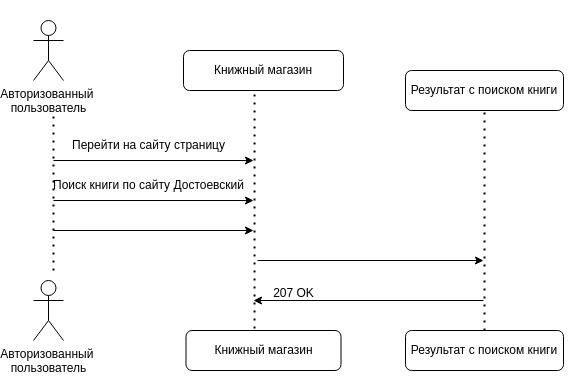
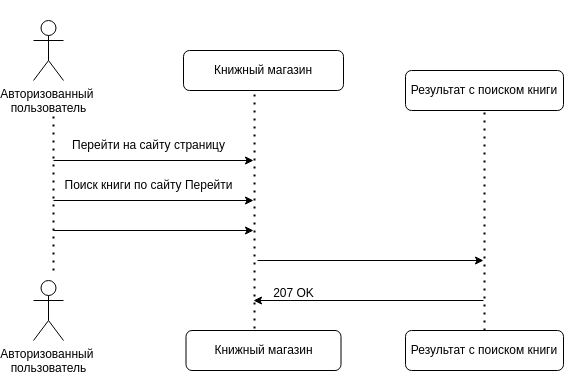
  <mxCell id="0" />
  <mxCell id="1" parent="0" />
  <mxCell id="2" value="Авторизованный&amp;nbsp;&lt;br&gt;пользователь&lt;br&gt;" style="shape=umlActor;verticalLabelPosition=bottom;verticalAlign=top;html=1;outlineConnect=0;" vertex="1" parent="1"><mxGeometry x="20" y="20" width="30" height="60" as="geometry" /></mxCell>
  <mxCell id="3" value="" style="endArrow=classic;html=1;rounded=0;" edge="1" parent="1"><mxGeometry width="50" height="50" relative="1" as="geometry"><mxPoint x="40" y="160" as="sourcePoint" /><mxPoint x="240" y="160" as="targetPoint" /></mxGeometry></mxCell>
  <mxCell id="4" value="Авторизованный&amp;nbsp;&lt;br&gt;пользователь&lt;br&gt;" style="shape=umlActor;verticalLabelPosition=bottom;verticalAlign=top;html=1;outlineConnect=0;" vertex="1" parent="1"><mxGeometry x="20" y="280" width="30" height="60" as="geometry" /></mxCell>
  <mxCell id="5" value="" style="endArrow=none;dashed=1;html=1;dashPattern=1 3;strokeWidth=2;rounded=0;" edge="1" parent="1"><mxGeometry width="50" height="50" relative="1" as="geometry"><mxPoint x="40" y="270" as="sourcePoint" /><mxPoint x="40" y="110" as="targetPoint" /></mxGeometry></mxCell>
  <mxCell id="6" value="Перейти на сайту страницу" style="text;html=1;align=center;verticalAlign=middle;resizable=0;points=[];autosize=1;strokeColor=none;fillColor=none;" vertex="1" parent="1"><mxGeometry x="40" y="130" width="190" height="30" as="geometry" /></mxCell>
  <mxCell id="7" value="" style="endArrow=classic;html=1;rounded=0;" edge="1" parent="1"><mxGeometry width="50" height="50" relative="1" as="geometry"><mxPoint x="40" y="200" as="sourcePoint" /><mxPoint x="240" y="200" as="targetPoint" /></mxGeometry></mxCell>
- <mxCell id="8" value="Поиск книги по сайту Достоевский" style="text;html=1;align=center;verticalAlign=middle;resizable=0;points=[];autosize=1;strokeColor=none;fillColor=none;" vertex="1" parent="1"><mxGeometry x="30" y="170" width="210" height="30" as="geometry" /></mxCell>
+ <mxCell id="8" value="Поиск книги по сайту Перейти" style="text;html=1;align=center;verticalAlign=middle;resizable=0;points=[];autosize=1;strokeColor=none;fillColor=none;" vertex="1" parent="1"><mxGeometry x="30" y="170" width="210" height="30" as="geometry" /></mxCell>
  <mxCell id="9" value="" style="endArrow=classic;html=1;rounded=0;" edge="1" parent="1"><mxGeometry width="50" height="50" relative="1" as="geometry"><mxPoint x="40" y="230" as="sourcePoint" /><mxPoint x="240" y="230" as="targetPoint" /></mxGeometry></mxCell>
  <mxCell id="10" value="Книжный магазин" style="rounded=1;whiteSpace=wrap;html=1;fillColor=none;" vertex="1" parent="1"><mxGeometry x="170" y="50" width="160" height="40" as="geometry" /></mxCell>
  <mxCell id="11" value="Книжный магазин" style="rounded=1;whiteSpace=wrap;html=1;fillColor=none;" vertex="1" parent="1"><mxGeometry x="172.5" y="330" width="155" height="40" as="geometry" /></mxCell>
  <mxCell id="12" value="" style="endArrow=none;dashed=1;html=1;dashPattern=1 3;strokeWidth=2;rounded=0;exitX=0.442;exitY=-0.05;exitDx=0;exitDy=0;entryX=0.444;entryY=1.1;entryDx=0;entryDy=0;entryPerimeter=0;exitPerimeter=0;" edge="1" parent="1" source="11" target="10"><mxGeometry width="50" height="50" relative="1" as="geometry"><mxPoint x="210" y="140" as="sourcePoint" /><mxPoint x="260" y="90" as="targetPoint" /></mxGeometry></mxCell>
  <mxCell id="13" value="" style="endArrow=classic;html=1;rounded=0;" edge="1" parent="1"><mxGeometry width="50" height="50" relative="1" as="geometry"><mxPoint x="244" y="260" as="sourcePoint" /><mxPoint x="470" y="260" as="targetPoint" /></mxGeometry></mxCell>
  <mxCell id="14" value="" style="endArrow=classic;html=1;rounded=0;" edge="1" parent="1"><mxGeometry width="50" height="50" relative="1" as="geometry"><mxPoint x="470" y="300" as="sourcePoint" /><mxPoint x="240" y="300" as="targetPoint" /></mxGeometry></mxCell>
  <mxCell id="15" value="207 OK" style="text;html=1;align=center;verticalAlign=middle;resizable=0;points=[];autosize=1;strokeColor=none;fillColor=none;" vertex="1" parent="1"><mxGeometry x="250" y="278" width="60" height="30" as="geometry" /></mxCell>
  <mxCell id="16" value="Результат с поиском книги" style="rounded=1;whiteSpace=wrap;html=1;fillColor=none;" vertex="1" parent="1"><mxGeometry x="392" y="70" width="158" height="40" as="geometry" /></mxCell>
  <mxCell id="17" value="Результат с поиском книги" style="rounded=1;whiteSpace=wrap;html=1;fillColor=none;" vertex="1" parent="1"><mxGeometry x="392" y="330" width="158" height="40" as="geometry" /></mxCell>
  <mxCell id="18" value="" style="endArrow=none;dashed=1;html=1;dashPattern=1 3;strokeWidth=2;rounded=0;entryX=0.5;entryY=1;entryDx=0;entryDy=0;exitX=0.5;exitY=0;exitDx=0;exitDy=0;" edge="1" parent="1" source="17" target="16"><mxGeometry width="50" height="50" relative="1" as="geometry"><mxPoint x="320" y="250" as="sourcePoint" /><mxPoint x="370" y="200" as="targetPoint" /></mxGeometry></mxCell>
